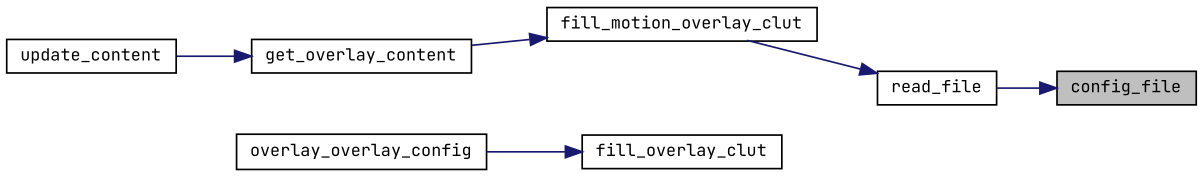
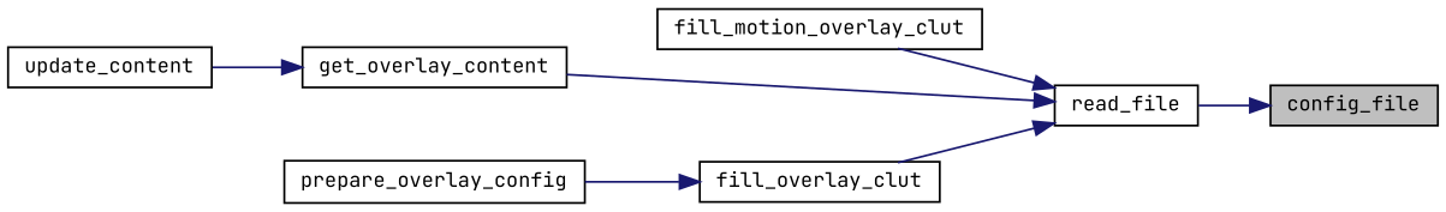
  digraph {
    fontname="JetBrains Mono"
    rankdir=RL
    node [color=black fontname="JetBrains Mono" fontsize=10 shape=record]
    edge [color=midnightblue dir=back fontname="JetBrains Mono" fontsize=10 labelfontname=Helvetica labelfontsize=10 style=solid]
    n1 [fillcolor=grey75 fontcolor=black height=0.2 label=config_file style=filled width=0.4]
    n2 [height=0.2 label=read_file width=0.4]
    n3 [height=0.2 label=fill_motion_overlay_clut width=0.4]
    n4 [height=0.2 label=fill_overlay_clut width=0.4]
    n5 [height=0.2 label=get_overlay_content width=0.4]
-   n6 [height=0.2 label=overlay_overlay_config width=0.4]
+   n6 [height=0.2 label=prepare_overlay_config width=0.4]
    n7 [height=0.2 label=update_content width=0.4]
    n1 -> n2
    n2 -> n3
-   n3 -> n5
+   n2 -> n4
+   n2 -> n5
    n4 -> n6
    n5 -> n7
  }
